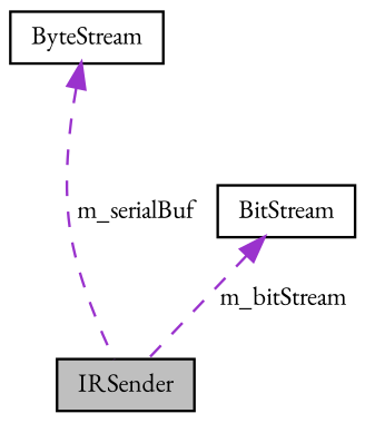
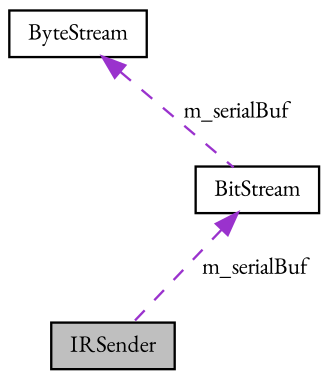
  digraph {
    fontname="EB Garamond"
    node [color=black fontname="EB Garamond" fontsize=10 shape=record]
    edge [color=darkorchid3 dir=back fontname="EB Garamond" fontsize=10 labelfontname=Helvetica labelfontsize=10 style=dashed]
    n1 [fillcolor=grey75 fontcolor=black height=0.2 label=IRSender style=filled width=0.4]
    n2 [height=0.2 label=BitStream width=0.4]
    n3 [height=0.2 label=ByteStream width=0.4]
-   n2 -> n1 [label=" m_bitStream"]
-   n3 -> n1 [label=" m_serialBuf"]
+   n2 -> n1 [label=" m_serialBuf"]
+   n3 -> n2 [label=" m_serialBuf"]
  }
